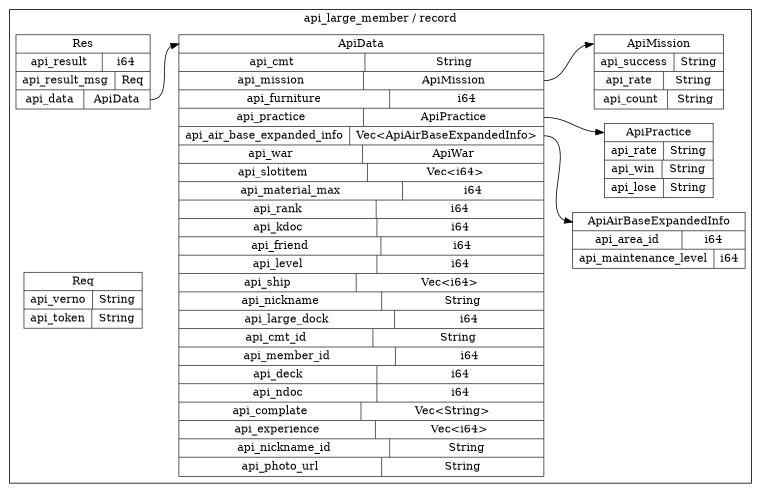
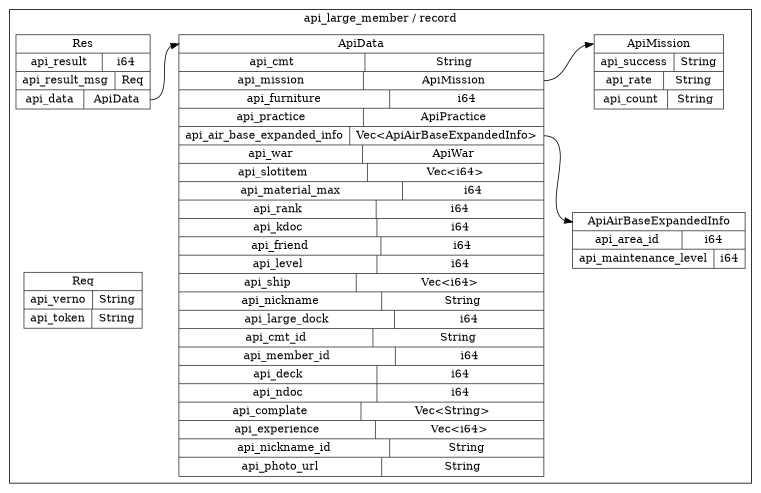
  digraph {
    rankdir=LR
    node [color=gray20 shape=record style=solid]
    n1 [label="<ApiAirBaseExpandedInfo> ApiAirBaseExpandedInfo  | { api_area_id | <api_area_id> i64 } | { api_maintenance_level | <api_maintenance_level> i64 }"]
-   n2 [label="<ApiPractice> ApiPractice  | { api_rate | <api_rate> String } | { api_win | <api_win> String } | { api_lose | <api_lose> String }"]
    n3 [label="<Res> Res  | { api_result | <api_result> i64 } | { api_result_msg | <api_result_msg> Req } | { api_data | <api_data> ApiData }"]
    n4 [label="<ApiData> ApiData  | { api_cmt | <api_cmt> String } | { api_mission | <api_mission> ApiMission } | { api_furniture | <api_furniture> i64 } | { api_practice | <api_practice> ApiPractice } | { api_air_base_expanded_info | <api_air_base_expanded_info> Vec\<ApiAirBaseExpandedInfo\> } | { api_war | <api_war> ApiWar } | { api_slotitem | <api_slotitem> Vec\<i64\> } | { api_material_max | <api_material_max> i64 } | { api_rank | <api_rank> i64 } | { api_kdoc | <api_kdoc> i64 } | { api_friend | <api_friend> i64 } | { api_level | <api_level> i64 } | { api_ship | <api_ship> Vec\<i64\> } | { api_nickname | <api_nickname> String } | { api_large_dock | <api_large_dock> i64 } | { api_cmt_id | <api_cmt_id> String } | { api_member_id | <api_member_id> i64 } | { api_deck | <api_deck> i64 } | { api_ndoc | <api_ndoc> i64 } | { api_complate | <api_complate> Vec\<String\> } | { api_experience | <api_experience> Vec\<i64\> } | { api_nickname_id | <api_nickname_id> String } | { api_photo_url | <api_photo_url> String }"]
    n5 [label="<ApiMission> ApiMission  | { api_success | <api_success> String } | { api_rate | <api_rate> String } | { api_count | <api_count> String }"]
    n6 [label="<Req> Req  | { api_verno | <api_verno> String } | { api_token | <api_token> String }"]
    subgraph cluster_1 {
      label="api_large_member / record"
      n1
-     n2
      n3
      n4
      n5
      n6
    }
    n3 -> n4 [headport="ApiData:w" tailport="api_data:e"]
    n4 -> n1 [headport="ApiAirBaseExpandedInfo:w" tailport="api_air_base_expanded_info:e"]
-   n4 -> n2 [headport="ApiPractice:w" tailport="api_practice:e"]
    n4 -> n5 [headport="ApiMission:w" tailport="api_mission:e"]
  }
